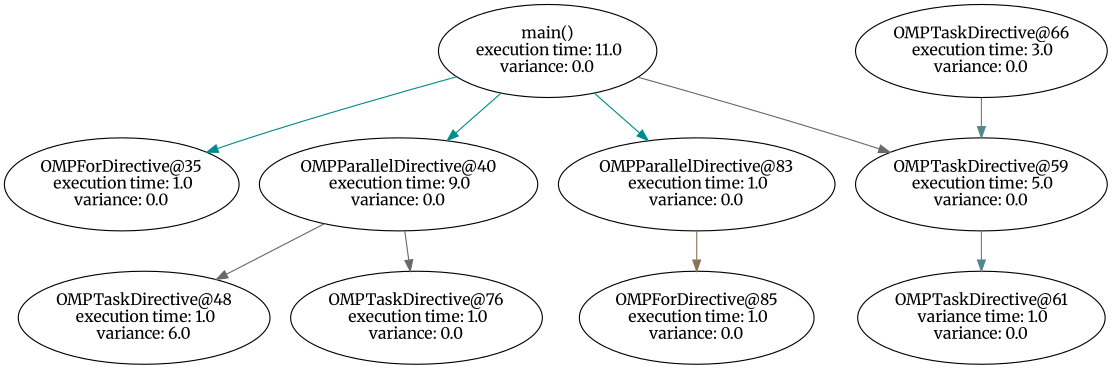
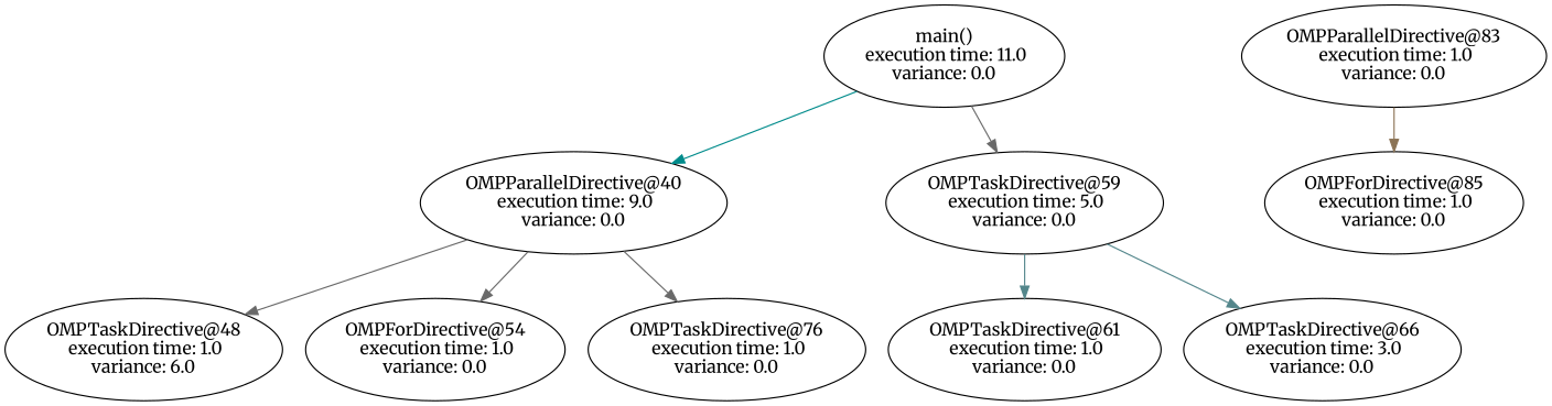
  digraph {
    fontname=Merriweather
    node [fontname=Merriweather]
    edge [color=dimgrey fontname=Merriweather]
-   n1 [height=1.1471 label="OMPForDirective@35\n execution time: 1.0\nvariance: 0.0" width=2.8384]
    n2 [height=1.1471 label="main()\n execution time: 11.0\nvariance: 0.0" width=2.6184]
    n3 [height=1.1471 label="OMPParallelDirective@40\n execution time: 9.0\nvariance: 0.0" width=3.2896]
    n4 [height=1.1471 label="OMPParallelDirective@83\n execution time: 1.0\nvariance: 0.0" width=3.2896]
    n5 [height=1.1471 label="OMPTaskDirective@59\n execution time: 5.0\nvariance: 0.0" width=2.9745]
    n6 [height=1.1471 label="OMPTaskDirective@48\n execution time: 1.0\nvariance: 6.0" width=2.9745]
+   n7 [height=1.1471 label="OMPForDirective@54\n execution time: 1.0\nvariance: 0.0" width=2.8384]
    n8 [height=1.1471 label="OMPTaskDirective@76\n execution time: 1.0\nvariance: 0.0" width=2.9745]
    n9 [height=1.1471 label="OMPForDirective@85\n execution time: 1.0\nvariance: 0.0" width=2.8384]
-   n10 [height=1.1471 label="OMPTaskDirective@61\n variance time: 1.0\nvariance: 0.0" width=2.9745]
+   n10 [height=1.1471 label="OMPTaskDirective@61\n execution time: 1.0\nvariance: 0.0" width=2.9745]
    n11 [height=1.1471 label="OMPTaskDirective@66\n execution time: 3.0\nvariance: 0.0" width=2.9745]
-   n2 -> n1 [color=cyan4]
    n2 -> n3 [color=cyan4]
-   n2 -> n4 [color=cyan4]
    n2 -> n5
    n3 -> n6
+   n3 -> n7
    n3 -> n8
    n4 -> n9 [color=burlywood4]
    n5 -> n10 [color=cadetblue4]
-   n11 -> n5 [color=cadetblue4]
+   n5 -> n11 [color=cadetblue4]
  }
